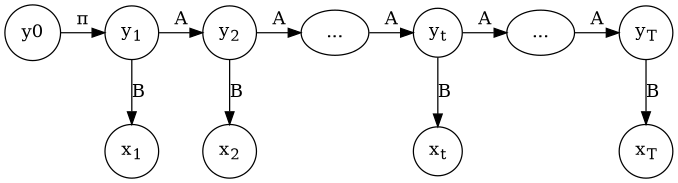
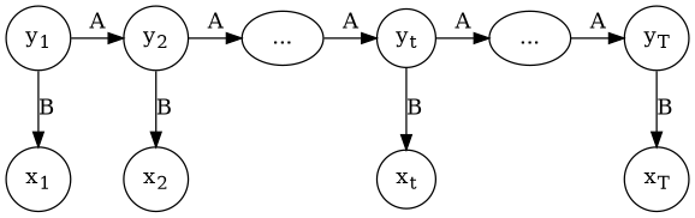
  digraph {
    rankdir=TB
    node [shape=circle]
-   y0
    n2 [label=<y<sub>1</sub>>]
    n3 [label=<y<sub>2</sub>>]
    n4 [label="..." shape=""]
    n5 [label=<y<sub>t</sub>>]
    n6 [label="..." shape=""]
    n7 [label=<y<sub>T</sub>>]
    n8 [label=<x<sub>1</sub>>]
    n9 [label=<x<sub>2</sub>>]
    n10 [label=<x<sub>t</sub>>]
    n11 [label=<x<sub>T</sub>>]
    subgraph sub_1 {
      rank=same
-     y0
      n2
      n3
      n4
      n5
      n6
      n7
    }
-   y0 -> n2 [label="π"]
    n2 -> n3 [label=A]
    n2 -> n8 [label=B]
    n3 -> n4 [label=A]
    n3 -> n9 [label=B]
    n4 -> n5 [label=A]
    n5 -> n6 [label=A]
    n5 -> n10 [label=B]
    n6 -> n7 [label=A]
    n7 -> n11 [label=B]
  }
